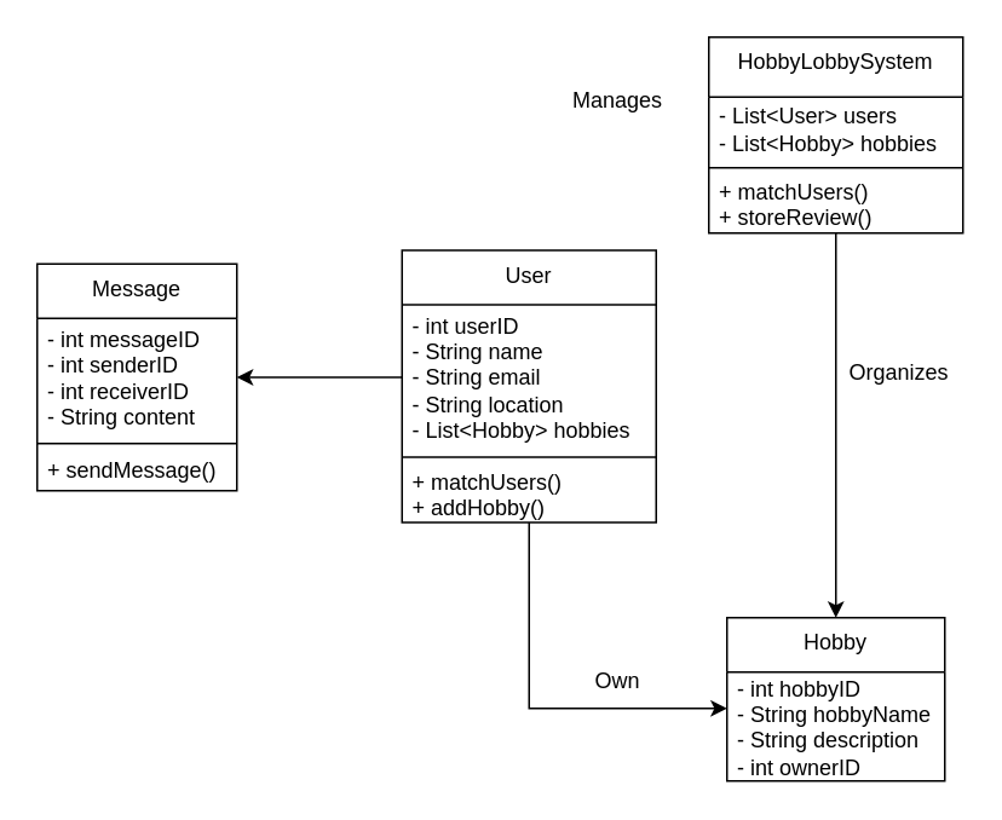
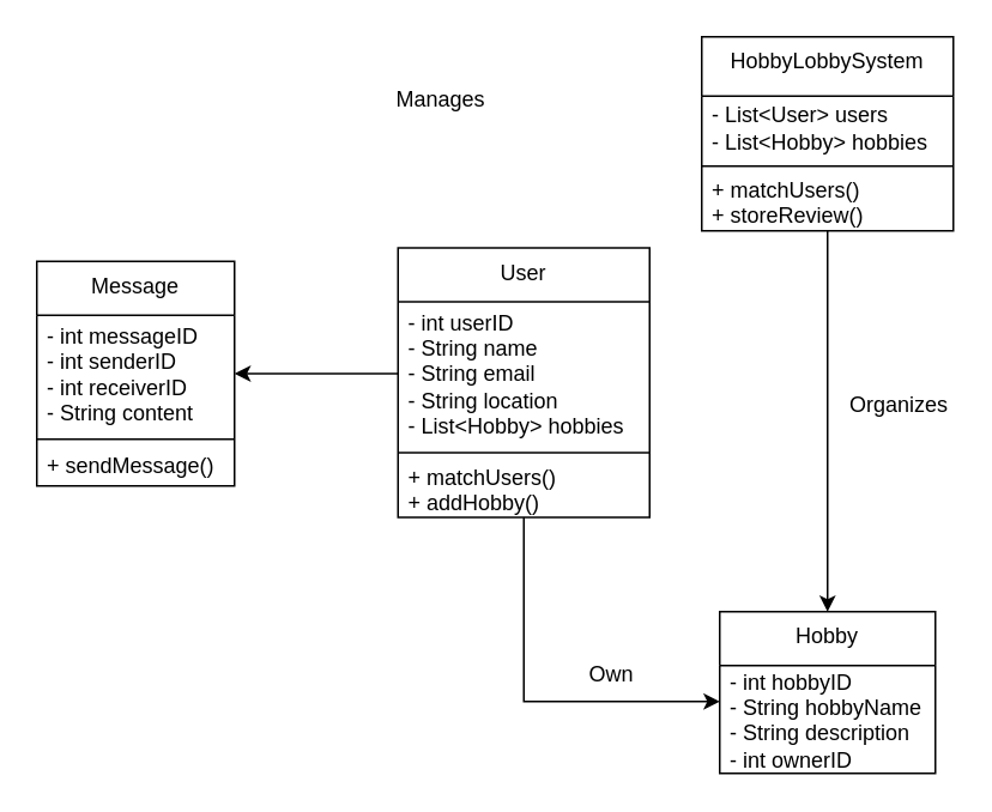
  <mxCell id="0" />
  <mxCell id="1" parent="0" />
  <mxCell id="2" style="edgeStyle=orthogonalEdgeStyle;rounded=0;orthogonalLoop=1;jettySize=auto;html=1;entryX=0.5;entryY=0;entryDx=0;entryDy=0;" edge="1" parent="1" source="3" target="15"><mxGeometry relative="1" as="geometry" /></mxCell>
  <mxCell id="3" value="HobbyLobbySystem" style="swimlane;fontStyle=0;align=center;verticalAlign=top;childLayout=stackLayout;horizontal=1;startSize=33;horizontalStack=0;resizeParent=1;resizeParentMax=0;resizeLast=0;collapsible=0;marginBottom=0;html=1;whiteSpace=wrap;" vertex="1" parent="1"><mxGeometry x="390" y="20" width="140" height="108" as="geometry" /></mxCell>
  <mxCell id="4" value="&lt;div&gt;- List&amp;lt;User&amp;gt; users&lt;/div&gt;&lt;div&gt;&lt;span style=&quot;background-color: transparent; color: light-dark(rgb(0, 0, 0), rgb(255, 255, 255));&quot;&gt;- List&amp;lt;Hobby&amp;gt; hobbies&lt;/span&gt;&lt;/div&gt;" style="text;html=1;strokeColor=none;fillColor=none;align=left;verticalAlign=middle;spacingLeft=4;spacingRight=4;overflow=hidden;rotatable=0;points=[[0,0.5],[1,0.5]];portConstraint=eastwest;whiteSpace=wrap;" vertex="1" parent="3"><mxGeometry y="33" width="140" height="35" as="geometry" /></mxCell>
  <mxCell id="5" value="" style="line;strokeWidth=1;fillColor=none;align=left;verticalAlign=middle;spacingTop=-1;spacingLeft=3;spacingRight=3;rotatable=0;labelPosition=right;points=[];portConstraint=eastwest;" vertex="1" parent="3"><mxGeometry y="68" width="140" height="8" as="geometry" /></mxCell>
  <mxCell id="6" value="+ matchUsers()&lt;div&gt;+ storeReview()&lt;/div&gt;" style="text;html=1;strokeColor=none;fillColor=none;align=left;verticalAlign=middle;spacingLeft=4;spacingRight=4;overflow=hidden;rotatable=0;points=[[0,0.5],[1,0.5]];portConstraint=eastwest;whiteSpace=wrap;" vertex="1" parent="3"><mxGeometry y="76" width="140" height="32" as="geometry" /></mxCell>
  <mxCell id="7" value="Message" style="swimlane;fontStyle=0;align=center;verticalAlign=top;childLayout=stackLayout;horizontal=1;startSize=30;horizontalStack=0;resizeParent=1;resizeParentMax=0;resizeLast=0;collapsible=0;marginBottom=0;html=1;whiteSpace=wrap;" vertex="1" parent="1"><mxGeometry x="20" y="145" width="110" height="125" as="geometry" /></mxCell>
  <mxCell id="8" value="&lt;div&gt;- int messageID&amp;nbsp; &amp;nbsp;&lt;/div&gt;&lt;div&gt;- int senderID&lt;/div&gt;&lt;div&gt;&lt;span style=&quot;background-color: transparent; color: light-dark(rgb(0, 0, 0), rgb(255, 255, 255));&quot;&gt;- int receiverID&amp;nbsp;&amp;nbsp;&lt;/span&gt;&lt;/div&gt;&lt;div&gt;&lt;span style=&quot;background-color: transparent; color: light-dark(rgb(0, 0, 0), rgb(255, 255, 255));&quot;&gt;- String content&lt;/span&gt;&lt;/div&gt;" style="text;html=1;strokeColor=none;fillColor=none;align=left;verticalAlign=middle;spacingLeft=4;spacingRight=4;overflow=hidden;rotatable=0;points=[[0,0.5],[1,0.5]];portConstraint=eastwest;whiteSpace=wrap;" vertex="1" parent="7"><mxGeometry y="30" width="110" height="65" as="geometry" /></mxCell>
  <mxCell id="9" value="" style="line;strokeWidth=1;fillColor=none;align=left;verticalAlign=middle;spacingTop=-1;spacingLeft=3;spacingRight=3;rotatable=0;labelPosition=right;points=[];portConstraint=eastwest;" vertex="1" parent="7"><mxGeometry y="95" width="110" height="8" as="geometry" /></mxCell>
  <mxCell id="10" value="&lt;div&gt;+ sendMessage()&lt;/div&gt;" style="text;html=1;strokeColor=none;fillColor=none;align=left;verticalAlign=middle;spacingLeft=4;spacingRight=4;overflow=hidden;rotatable=0;points=[[0,0.5],[1,0.5]];portConstraint=eastwest;whiteSpace=wrap;" vertex="1" parent="7"><mxGeometry y="103" width="110" height="22" as="geometry" /></mxCell>
  <mxCell id="11" value="User" style="swimlane;fontStyle=0;align=center;verticalAlign=top;childLayout=stackLayout;horizontal=1;startSize=30;horizontalStack=0;resizeParent=1;resizeParentMax=0;resizeLast=0;collapsible=0;marginBottom=0;html=1;whiteSpace=wrap;" vertex="1" parent="1"><mxGeometry x="221" y="137.5" width="140" height="150" as="geometry" /></mxCell>
  <mxCell id="12" value="&lt;div&gt;- int userID&amp;nbsp; &amp;nbsp; &amp;nbsp;&amp;nbsp;&lt;/div&gt;&lt;div&gt;- String name&lt;/div&gt;&lt;div&gt;&lt;span style=&quot;background-color: transparent; color: light-dark(rgb(0, 0, 0), rgb(255, 255, 255));&quot;&gt;- String email&lt;/span&gt;&lt;/div&gt;&lt;div&gt;&lt;span style=&quot;background-color: transparent; color: light-dark(rgb(0, 0, 0), rgb(255, 255, 255));&quot;&gt;- String location&lt;/span&gt;&lt;/div&gt;&lt;div&gt;&lt;span style=&quot;background-color: transparent; color: light-dark(rgb(0, 0, 0), rgb(255, 255, 255));&quot;&gt;- List&amp;lt;Hobby&amp;gt; hobbies&lt;/span&gt;&lt;/div&gt;" style="text;html=1;strokeColor=none;fillColor=none;align=left;verticalAlign=middle;spacingLeft=4;spacingRight=4;overflow=hidden;rotatable=0;points=[[0,0.5],[1,0.5]];portConstraint=eastwest;whiteSpace=wrap;" vertex="1" parent="11"><mxGeometry y="30" width="140" height="80" as="geometry" /></mxCell>
  <mxCell id="13" value="" style="line;strokeWidth=1;fillColor=none;align=left;verticalAlign=middle;spacingTop=-1;spacingLeft=3;spacingRight=3;rotatable=0;labelPosition=right;points=[];portConstraint=eastwest;" vertex="1" parent="11"><mxGeometry y="110" width="140" height="8" as="geometry" /></mxCell>
  <mxCell id="14" value="&lt;div&gt;+ matchUsers()&lt;/div&gt;&lt;div&gt;&lt;span style=&quot;background-color: transparent; color: light-dark(rgb(0, 0, 0), rgb(255, 255, 255));&quot;&gt;+ addHobby()&lt;/span&gt;&lt;/div&gt;" style="text;html=1;strokeColor=none;fillColor=none;align=left;verticalAlign=middle;spacingLeft=4;spacingRight=4;overflow=hidden;rotatable=0;points=[[0,0.5],[1,0.5]];portConstraint=eastwest;whiteSpace=wrap;" vertex="1" parent="11"><mxGeometry y="118" width="140" height="32" as="geometry" /></mxCell>
  <mxCell id="15" value="Hobby" style="swimlane;fontStyle=0;align=center;verticalAlign=top;childLayout=stackLayout;horizontal=1;startSize=30;horizontalStack=0;resizeParent=1;resizeParentMax=0;resizeLast=0;collapsible=0;marginBottom=0;html=1;whiteSpace=wrap;" vertex="1" parent="1"><mxGeometry x="400" y="340" width="120" height="90" as="geometry" /></mxCell>
  <mxCell id="16" value="&lt;div&gt;- int hobbyID&lt;/div&gt;&lt;div&gt;&lt;span style=&quot;background-color: transparent; color: light-dark(rgb(0, 0, 0), rgb(255, 255, 255));&quot;&gt;- String hobbyName&lt;/span&gt;&lt;/div&gt;&lt;div&gt;&lt;span style=&quot;background-color: transparent; color: light-dark(rgb(0, 0, 0), rgb(255, 255, 255));&quot;&gt;- String description&lt;/span&gt;&lt;/div&gt;&lt;div&gt;- int ownerID&lt;/div&gt;" style="text;html=1;strokeColor=none;fillColor=none;align=left;verticalAlign=middle;spacingLeft=4;spacingRight=4;overflow=hidden;rotatable=0;points=[[0,0.5],[1,0.5]];portConstraint=eastwest;whiteSpace=wrap;" vertex="1" parent="15"><mxGeometry y="30" width="120" height="60" as="geometry" /></mxCell>
  <mxCell id="17" value="" style="edgeStyle=orthogonalEdgeStyle;rounded=0;orthogonalLoop=1;jettySize=auto;html=1;entryX=1;entryY=0.5;entryDx=0;entryDy=0;" edge="1" parent="1" source="12" target="8"><mxGeometry relative="1" as="geometry" /></mxCell>
  <mxCell id="18" style="edgeStyle=orthogonalEdgeStyle;rounded=0;orthogonalLoop=1;jettySize=auto;html=1;entryX=0;entryY=0.333;entryDx=0;entryDy=0;entryPerimeter=0;" edge="1" parent="1" source="11" target="16"><mxGeometry relative="1" as="geometry" /></mxCell>
- <mxCell id="19" value="Manages" style="text;html=1;align=center;verticalAlign=middle;whiteSpace=wrap;rounded=0;" vertex="1" parent="1"><mxGeometry x="310" y="40" width="60" height="30" as="geometry" /></mxCell>
- <mxCell id="20" value="Organizes" style="text;html=1;align=center;verticalAlign=middle;whiteSpace=wrap;rounded=0;" vertex="1" parent="1"><mxGeometry x="465" y="190" width="60" height="30" as="geometry" /></mxCell>
+ <mxCell id="19" value="Manages" style="text;html=1;align=center;verticalAlign=middle;whiteSpace=wrap;rounded=0;" vertex="1" parent="1"><mxGeometry x="215" y="40" width="60" height="30" as="geometry" /></mxCell>
+ <mxCell id="20" value="Organizes" style="text;html=1;align=center;verticalAlign=middle;whiteSpace=wrap;rounded=0;" vertex="1" parent="1"><mxGeometry x="470" y="210" width="60" height="30" as="geometry" /></mxCell>
  <mxCell id="21" value="Own" style="text;html=1;align=center;verticalAlign=middle;whiteSpace=wrap;rounded=0;" vertex="1" parent="1"><mxGeometry x="310" y="360" width="60" height="30" as="geometry" /></mxCell>
